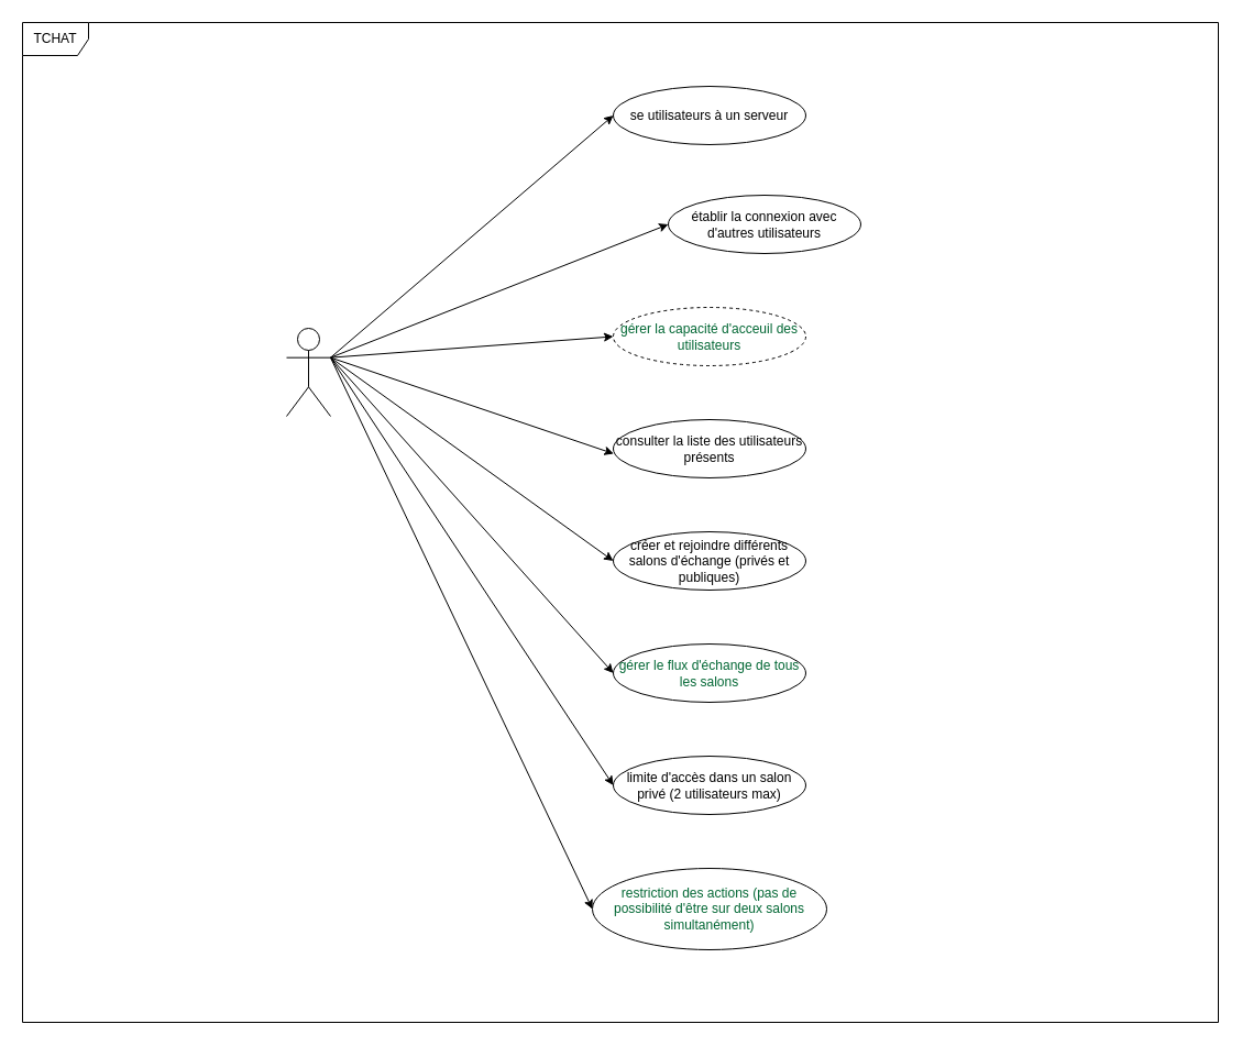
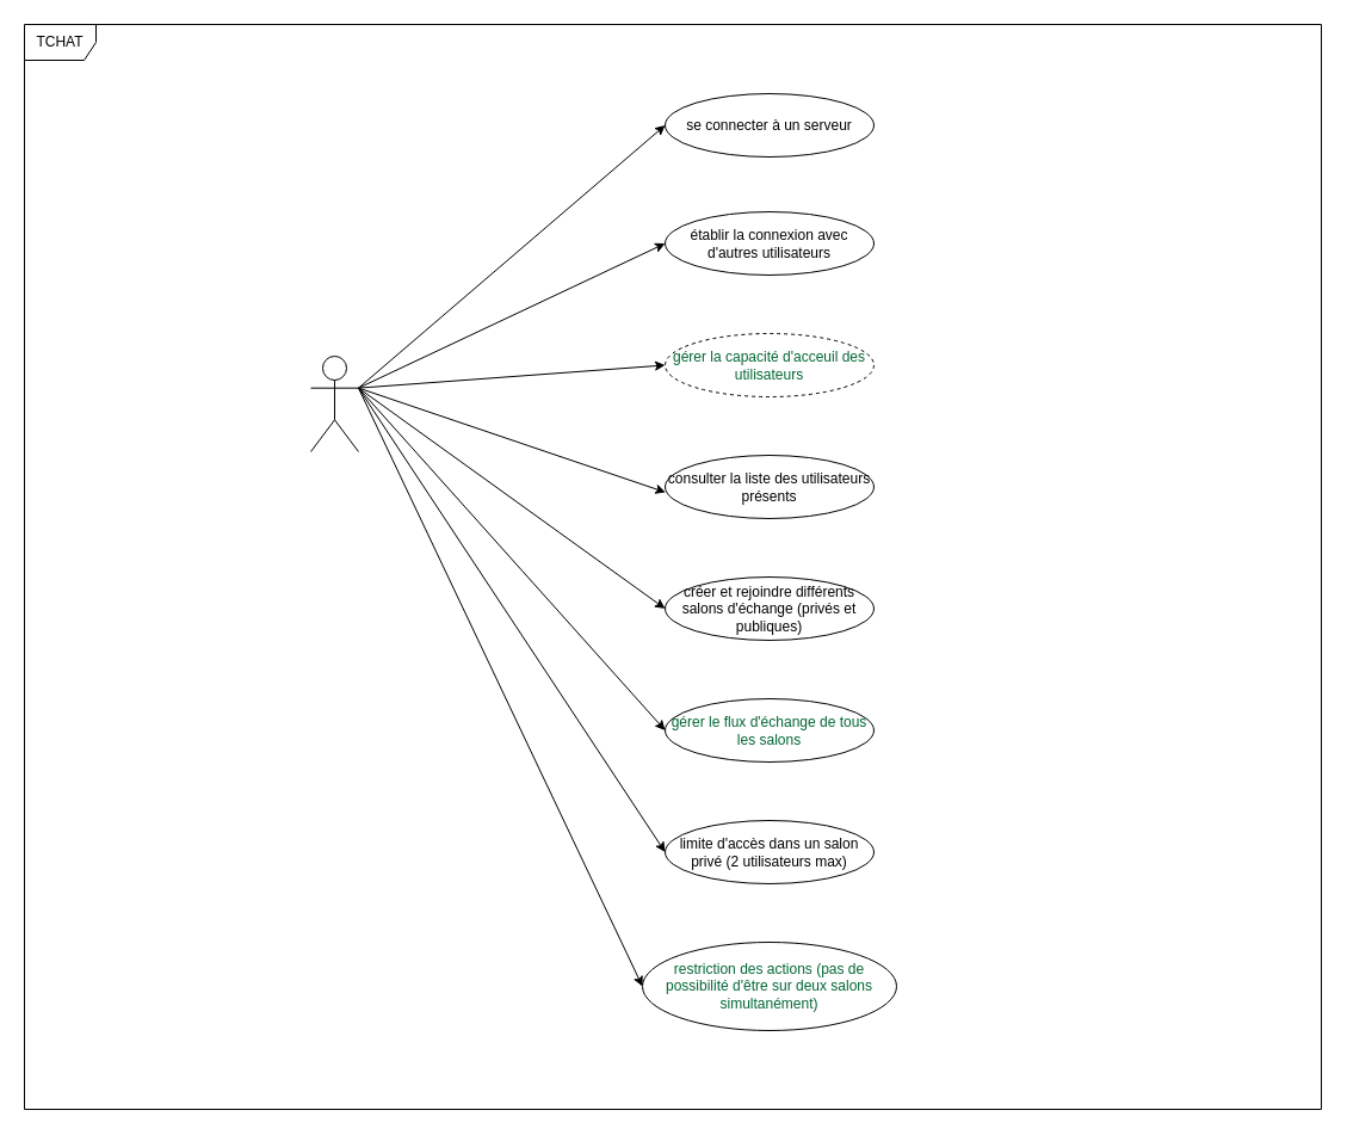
  <mxCell id="0" />
  <mxCell id="1" parent="0" />
  <mxCell id="2" style="rounded=0;orthogonalLoop=1;jettySize=auto;html=1;exitX=1;exitY=0.333;exitDx=0;exitDy=0;exitPerimeter=0;entryX=0;entryY=0.5;entryDx=0;entryDy=0;" edge="1" parent="1" source="9" target="12"><mxGeometry relative="1" as="geometry" /></mxCell>
  <mxCell id="3" style="rounded=0;orthogonalLoop=1;jettySize=auto;html=1;exitX=1;exitY=0.333;exitDx=0;exitDy=0;exitPerimeter=0;entryX=0;entryY=0.5;entryDx=0;entryDy=0;" edge="1" parent="1" source="9" target="11"><mxGeometry relative="1" as="geometry" /></mxCell>
  <mxCell id="4" style="rounded=0;orthogonalLoop=1;jettySize=auto;html=1;exitX=1;exitY=0.333;exitDx=0;exitDy=0;exitPerimeter=0;entryX=0;entryY=0.5;entryDx=0;entryDy=0;" edge="1" parent="1" source="9" target="13"><mxGeometry relative="1" as="geometry" /></mxCell>
  <mxCell id="5" style="rounded=0;orthogonalLoop=1;jettySize=auto;html=1;exitX=1;exitY=0.333;exitDx=0;exitDy=0;exitPerimeter=0;entryX=0;entryY=0.5;entryDx=0;entryDy=0;" edge="1" parent="1" source="9" target="14"><mxGeometry relative="1" as="geometry" /></mxCell>
  <mxCell id="6" style="rounded=0;orthogonalLoop=1;jettySize=auto;html=1;exitX=1;exitY=0.333;exitDx=0;exitDy=0;exitPerimeter=0;entryX=0;entryY=0.5;entryDx=0;entryDy=0;" edge="1" parent="1" source="9" target="17"><mxGeometry relative="1" as="geometry" /></mxCell>
  <mxCell id="7" style="rounded=0;orthogonalLoop=1;jettySize=auto;html=1;exitX=1;exitY=0.333;exitDx=0;exitDy=0;exitPerimeter=0;entryX=0;entryY=0.5;entryDx=0;entryDy=0;" edge="1" parent="1" source="9" target="18"><mxGeometry relative="1" as="geometry" /></mxCell>
  <mxCell id="8" style="rounded=0;orthogonalLoop=1;jettySize=auto;html=1;exitX=1;exitY=0.333;exitDx=0;exitDy=0;exitPerimeter=0;entryX=0;entryY=0.5;entryDx=0;entryDy=0;" edge="1" parent="1" source="9" target="19"><mxGeometry relative="1" as="geometry" /></mxCell>
  <mxCell id="9" value="" style="shape=umlActor;verticalLabelPosition=bottom;verticalAlign=top;html=1;outlineConnect=0;" vertex="1" parent="1"><mxGeometry x="260" y="298" width="40" height="80" as="geometry" /></mxCell>
  <mxCell id="10" value="TCHAT" style="shape=umlFrame;whiteSpace=wrap;html=1;pointerEvents=0;" vertex="1" parent="1"><mxGeometry x="20" y="20" width="1087" height="909" as="geometry" /></mxCell>
- <mxCell id="11" value="se utilisateurs à un serveur" style="ellipse;whiteSpace=wrap;html=1;" vertex="1" parent="1"><mxGeometry x="557" y="78" width="175" height="53" as="geometry" /></mxCell>
- <mxCell id="12" value="établir la connexion avec d'autres utilisateurs" style="ellipse;whiteSpace=wrap;html=1;" vertex="1" parent="1"><mxGeometry x="607" y="177" width="175" height="53" as="geometry" /></mxCell>
+ <mxCell id="11" value="se connecter à un serveur" style="ellipse;whiteSpace=wrap;html=1;" vertex="1" parent="1"><mxGeometry x="557" y="78" width="175" height="53" as="geometry" /></mxCell>
+ <mxCell id="12" value="établir la connexion avec d'autres utilisateurs" style="ellipse;whiteSpace=wrap;html=1;" vertex="1" parent="1"><mxGeometry x="557" y="177" width="175" height="53" as="geometry" /></mxCell>
  <mxCell id="13" value="&lt;font style=&quot;color: rgb(0, 102, 51);&quot;&gt;gérer la capacité d'acceuil des utilisateurs&lt;/font&gt;" style="ellipse;whiteSpace=wrap;html=1;dashed=1;" vertex="1" parent="1"><mxGeometry x="557" y="279" width="175" height="53" as="geometry" /></mxCell>
  <mxCell id="14" value="créer et rejoindre différents salons d'échange (privés et publiques)" style="ellipse;whiteSpace=wrap;html=1;" vertex="1" parent="1"><mxGeometry x="557" y="483" width="175" height="53" as="geometry" /></mxCell>
  <mxCell id="15" value="consulter la liste des utilisateurs présents" style="ellipse;whiteSpace=wrap;html=1;" vertex="1" parent="1"><mxGeometry x="557" y="381" width="175" height="53" as="geometry" /></mxCell>
  <mxCell id="16" style="rounded=0;orthogonalLoop=1;jettySize=auto;html=1;exitX=1;exitY=0.333;exitDx=0;exitDy=0;exitPerimeter=0;entryX=0.002;entryY=0.585;entryDx=0;entryDy=0;entryPerimeter=0;" edge="1" parent="1" source="9" target="15"><mxGeometry relative="1" as="geometry" /></mxCell>
  <mxCell id="17" value="&lt;font style=&quot;color: rgb(0, 102, 51);&quot;&gt;gérer le flux d'échange de tous les salons&lt;/font&gt;" style="ellipse;whiteSpace=wrap;html=1;" vertex="1" parent="1"><mxGeometry x="557" y="585" width="175" height="53" as="geometry" /></mxCell>
  <mxCell id="18" value="limite d'accès dans un salon privé (2 utilisateurs max)" style="ellipse;whiteSpace=wrap;html=1;" vertex="1" parent="1"><mxGeometry x="557" y="687" width="175" height="53" as="geometry" /></mxCell>
  <mxCell id="19" value="&lt;font style=&quot;color: rgb(0, 102, 51);&quot;&gt;restriction des actions (pas de possibilité d'être sur deux salons simultanément)&lt;/font&gt;" style="ellipse;whiteSpace=wrap;html=1;" vertex="1" parent="1"><mxGeometry x="538" y="789" width="213" height="74" as="geometry" /></mxCell>
